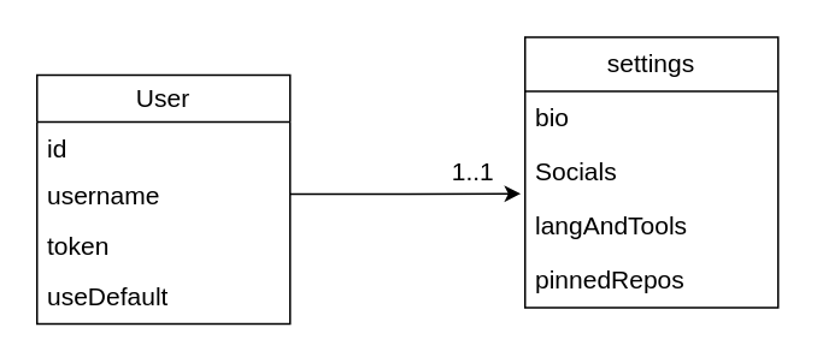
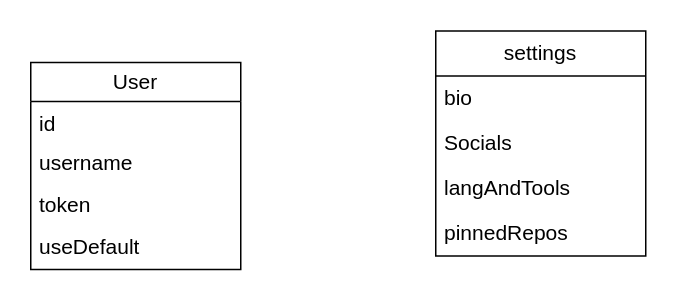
  <mxCell id="0" />
  <mxCell id="1" parent="0" />
  <mxCell id="2" value="User" style="swimlane;fontStyle=0;childLayout=stackLayout;horizontal=1;startSize=26;fillColor=none;horizontalStack=0;resizeParent=1;resizeParentMax=0;resizeLast=0;collapsible=1;marginBottom=0;whiteSpace=wrap;html=1;fontSize=14;" parent="1" vertex="1"><mxGeometry x="20" y="41" width="140" height="138" as="geometry" /></mxCell>
  <mxCell id="3" value="id" style="text;strokeColor=none;fillColor=none;align=left;verticalAlign=top;spacingLeft=4;spacingRight=4;overflow=hidden;rotatable=0;points=[[0,0.5],[1,0.5]];portConstraint=eastwest;whiteSpace=wrap;html=1;fontSize=14;" parent="2" vertex="1"><mxGeometry y="26" width="140" height="26" as="geometry" /></mxCell>
  <mxCell id="4" value="username" style="text;strokeColor=none;fillColor=none;align=left;verticalAlign=top;spacingLeft=4;spacingRight=4;overflow=hidden;rotatable=0;points=[[0,0.5],[1,0.5]];portConstraint=eastwest;whiteSpace=wrap;html=1;fontSize=14;" parent="2" vertex="1"><mxGeometry y="52" width="140" height="28" as="geometry" /></mxCell>
  <mxCell id="5" value="token" style="text;strokeColor=none;fillColor=none;align=left;verticalAlign=top;spacingLeft=4;spacingRight=4;overflow=hidden;rotatable=0;points=[[0,0.5],[1,0.5]];portConstraint=eastwest;whiteSpace=wrap;html=1;fontSize=14;" parent="2" vertex="1"><mxGeometry y="80" width="140" height="28" as="geometry" /></mxCell>
  <mxCell id="6" value="useDefault" style="text;strokeColor=none;fillColor=none;align=left;verticalAlign=middle;spacingLeft=4;spacingRight=4;overflow=hidden;points=[[0,0.5],[1,0.5]];portConstraint=eastwest;rotatable=0;whiteSpace=wrap;html=1;fontSize=14;" vertex="1" parent="2"><mxGeometry y="108" width="140" height="30" as="geometry" /></mxCell>
  <mxCell id="7" value="settings" style="swimlane;fontStyle=0;childLayout=stackLayout;horizontal=1;startSize=30;horizontalStack=0;resizeParent=1;resizeParentMax=0;resizeLast=0;collapsible=1;marginBottom=0;whiteSpace=wrap;html=1;fontSize=14;" parent="1" vertex="1"><mxGeometry x="290" y="20" width="140" height="150" as="geometry" /></mxCell>
  <mxCell id="8" value="bio" style="text;strokeColor=none;fillColor=none;align=left;verticalAlign=middle;spacingLeft=4;spacingRight=4;overflow=hidden;points=[[0,0.5],[1,0.5]];portConstraint=eastwest;rotatable=0;whiteSpace=wrap;html=1;fontSize=14;" parent="7" vertex="1"><mxGeometry y="30" width="140" height="30" as="geometry" /></mxCell>
  <mxCell id="9" value="Socials" style="text;strokeColor=none;fillColor=none;align=left;verticalAlign=middle;spacingLeft=4;spacingRight=4;overflow=hidden;points=[[0,0.5],[1,0.5]];portConstraint=eastwest;rotatable=0;whiteSpace=wrap;html=1;fontSize=14;" parent="7" vertex="1"><mxGeometry y="60" width="140" height="30" as="geometry" /></mxCell>
  <mxCell id="10" value="langAndTools" style="text;strokeColor=none;fillColor=none;align=left;verticalAlign=middle;spacingLeft=4;spacingRight=4;overflow=hidden;points=[[0,0.5],[1,0.5]];portConstraint=eastwest;rotatable=0;whiteSpace=wrap;html=1;fontSize=14;" vertex="1" parent="7"><mxGeometry y="90" width="140" height="30" as="geometry" /></mxCell>
  <mxCell id="11" value="pinnedRepos" style="text;strokeColor=none;fillColor=none;align=left;verticalAlign=middle;spacingLeft=4;spacingRight=4;overflow=hidden;points=[[0,0.5],[1,0.5]];portConstraint=eastwest;rotatable=0;whiteSpace=wrap;html=1;fontSize=14;" vertex="1" parent="7"><mxGeometry y="120" width="140" height="30" as="geometry" /></mxCell>
- <mxCell id="12" style="edgeStyle=orthogonalEdgeStyle;rounded=0;orthogonalLoop=1;jettySize=auto;html=1;entryX=-0.017;entryY=0.893;entryDx=0;entryDy=0;entryPerimeter=0;fontSize=14;" edge="1" parent="1" source="4" target="9"><mxGeometry relative="1" as="geometry" /></mxCell>
- <mxCell id="13" value="1..1" style="edgeLabel;html=1;align=center;verticalAlign=middle;resizable=0;points=[];fontSize=14;" vertex="1" connectable="0" parent="12"><mxGeometry x="0.755" y="-1" relative="1" as="geometry"><mxPoint x="-11" y="-13" as="offset" /></mxGeometry></mxCell>
